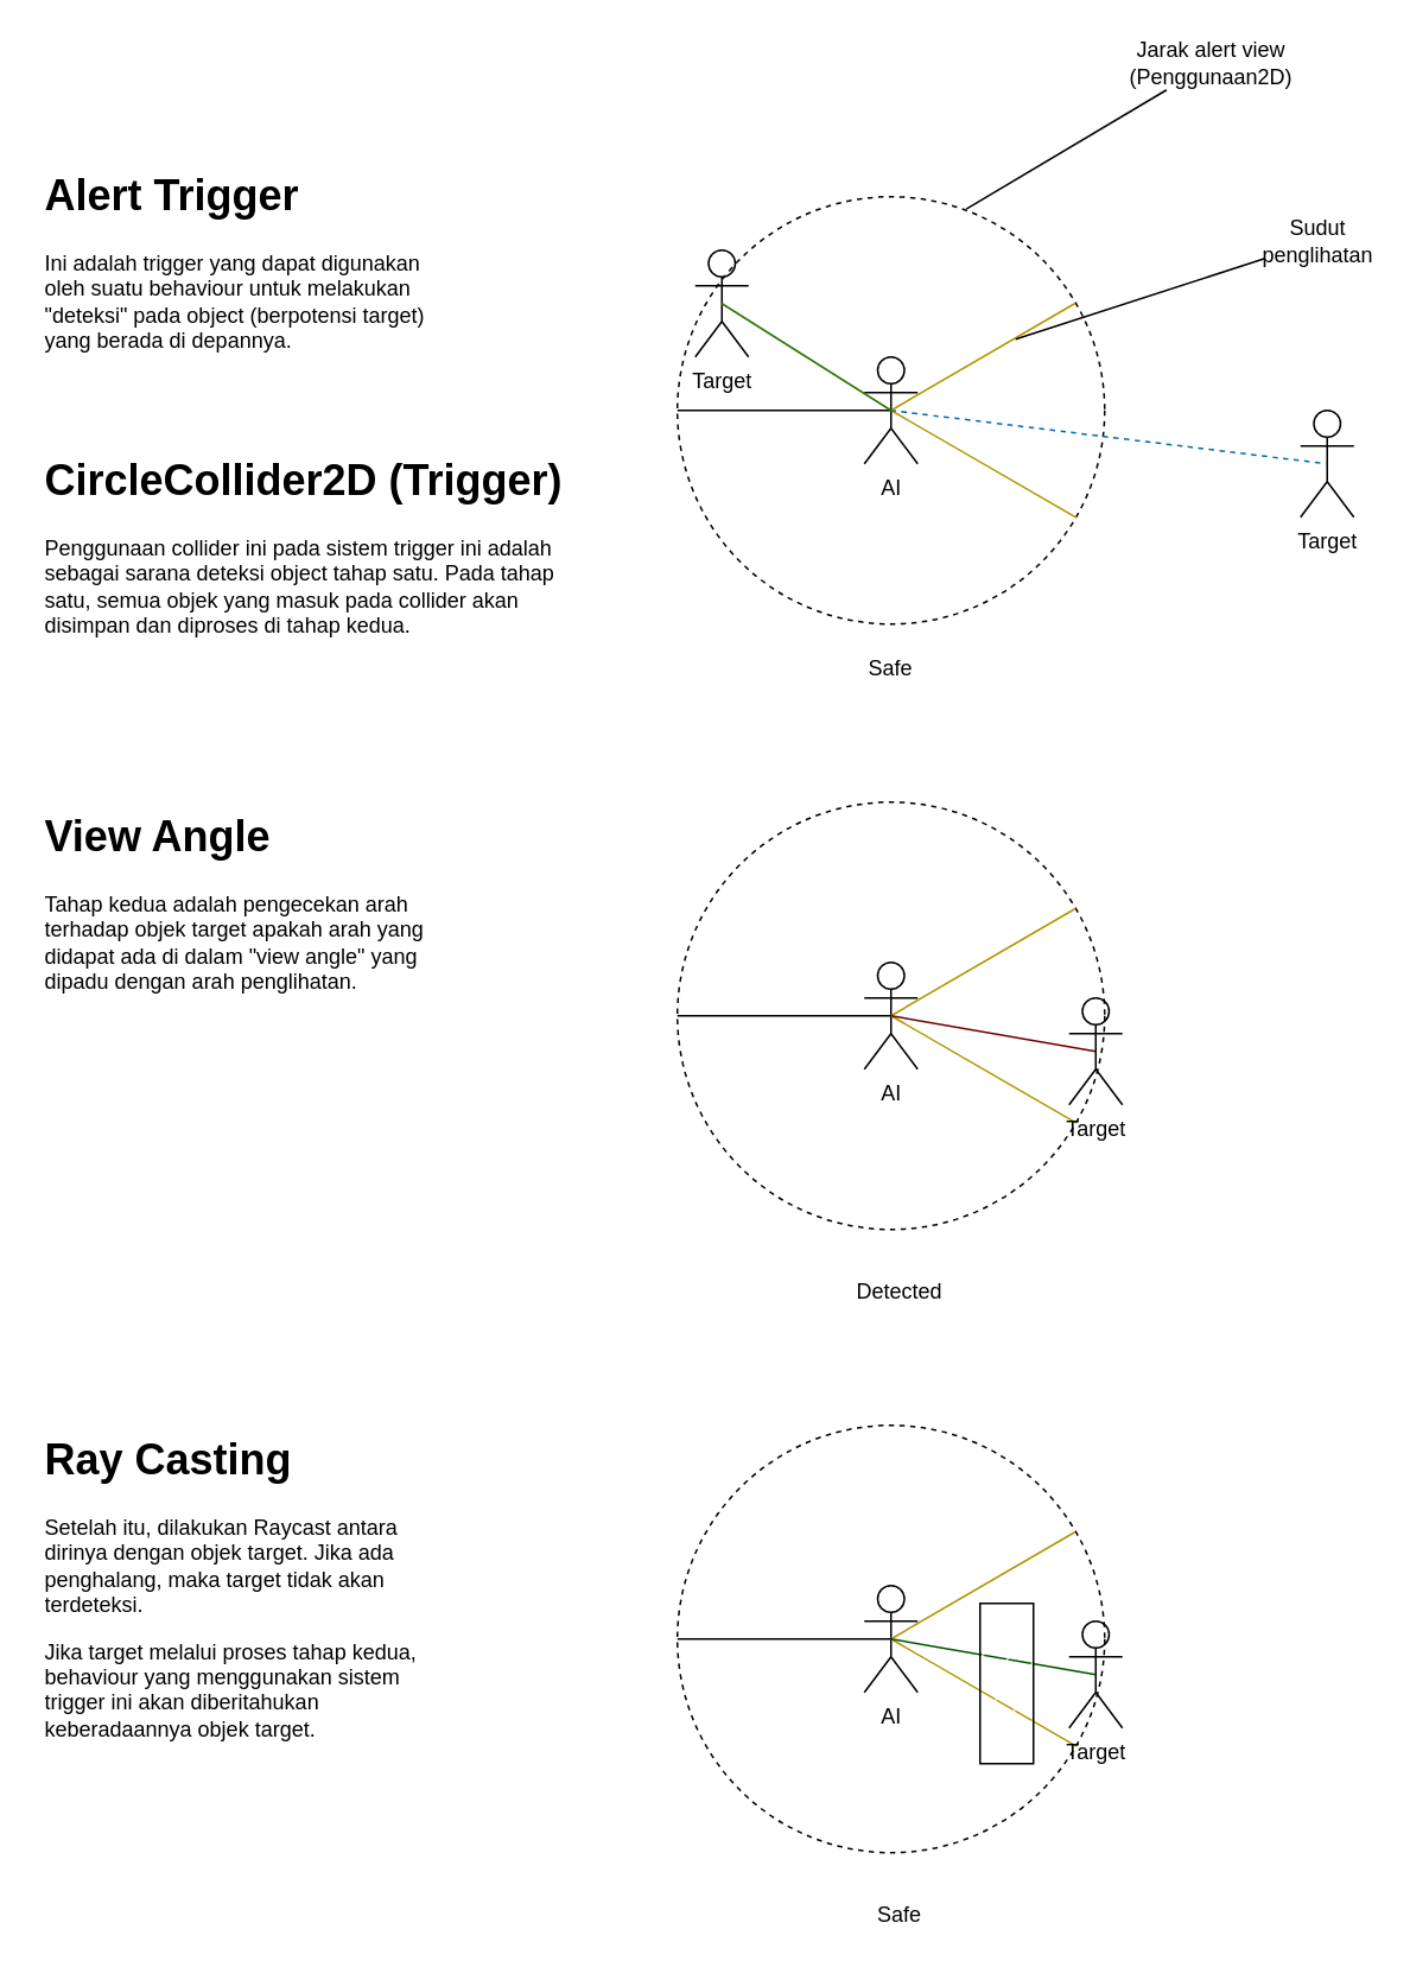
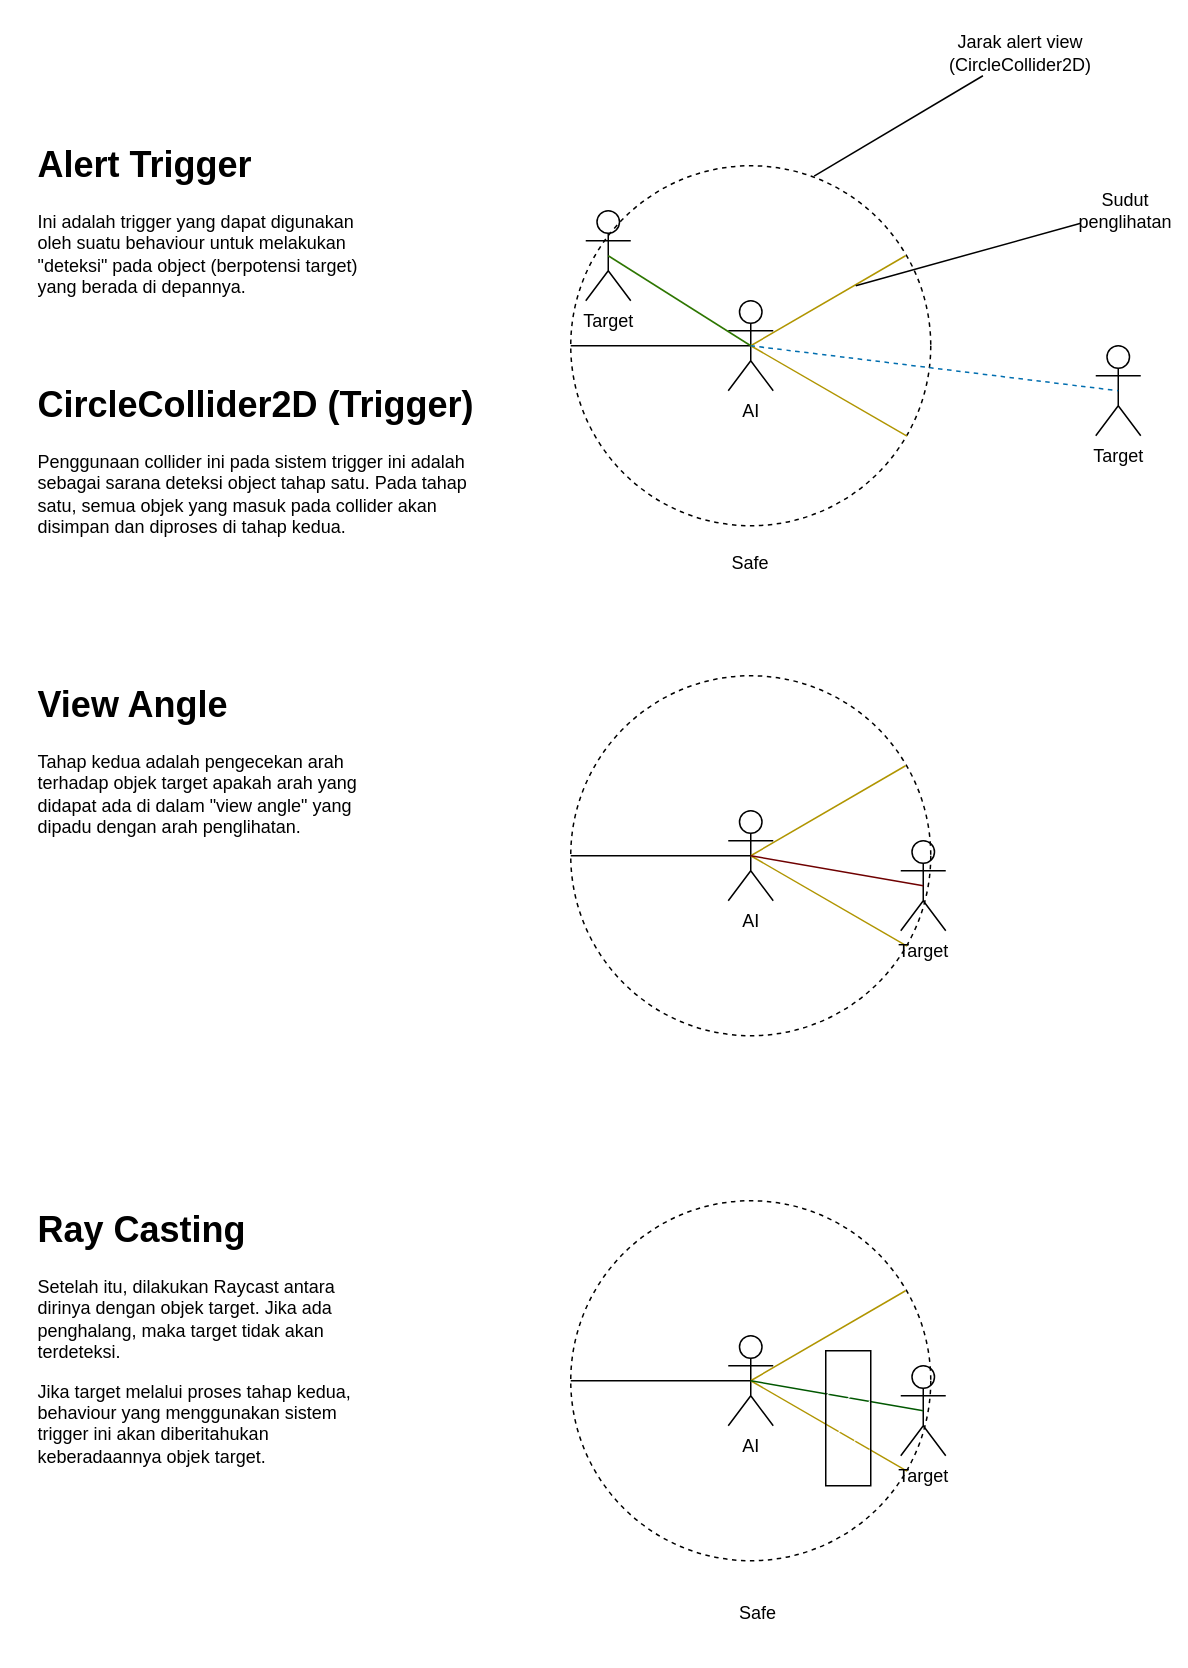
  <mxCell id="0" />
  <mxCell id="1" parent="0" />
  <mxCell id="2" value="" style="ellipse;whiteSpace=wrap;html=1;aspect=fixed;dashed=1;fillColor=none;" parent="1" vertex="1"><mxGeometry x="380" y="110" width="240" height="240" as="geometry" /></mxCell>
  <mxCell id="3" value="AI" style="shape=umlActor;verticalLabelPosition=bottom;verticalAlign=top;html=1;outlineConnect=0;" parent="1" vertex="1"><mxGeometry x="485" y="200" width="30" height="60" as="geometry" /></mxCell>
  <mxCell id="4" value="" style="endArrow=none;html=1;entryX=0.5;entryY=0.5;entryDx=0;entryDy=0;entryPerimeter=0;exitX=0.93;exitY=0.25;exitDx=0;exitDy=0;exitPerimeter=0;fillColor=#e3c800;strokeColor=#B09500;" parent="1" source="2" target="2" edge="1"><mxGeometry width="50" height="50" relative="1" as="geometry"><mxPoint x="510" y="310" as="sourcePoint" /><mxPoint x="560" y="260" as="targetPoint" /></mxGeometry></mxCell>
  <mxCell id="5" value="" style="endArrow=none;html=1;exitX=0.934;exitY=0.751;exitDx=0;exitDy=0;exitPerimeter=0;fillColor=#e3c800;strokeColor=#B09500;" parent="1" source="2" edge="1"><mxGeometry width="50" height="50" relative="1" as="geometry"><mxPoint x="605" y="288" as="sourcePoint" /><mxPoint x="500" y="230" as="targetPoint" /></mxGeometry></mxCell>
  <mxCell id="6" value="" style="endArrow=none;html=1;curved=1;" parent="1" target="7" edge="1"><mxGeometry width="50" height="50" relative="1" as="geometry"><mxPoint x="570" y="190" as="sourcePoint" /><mxPoint x="710" y="150" as="targetPoint" /></mxGeometry></mxCell>
- <mxCell id="7" value="Sudut penglihatan" style="text;html=1;strokeColor=none;fillColor=none;align=center;verticalAlign=middle;whiteSpace=wrap;rounded=0;" parent="1" vertex="1"><mxGeometry x="710" y="120" width="60" height="30" as="geometry" /></mxCell>
+ <mxCell id="7" value="Sudut penglihatan" style="text;html=1;strokeColor=none;fillColor=none;align=center;verticalAlign=middle;whiteSpace=wrap;rounded=0;" parent="1" vertex="1"><mxGeometry x="720" y="125" width="60" height="30" as="geometry" /></mxCell>
  <mxCell id="8" value="" style="endArrow=none;html=1;curved=1;exitX=0;exitY=0.5;exitDx=0;exitDy=0;" parent="1" source="2" edge="1"><mxGeometry width="50" height="50" relative="1" as="geometry"><mxPoint x="610" y="230" as="sourcePoint" /><mxPoint x="500" y="230" as="targetPoint" /></mxGeometry></mxCell>
  <mxCell id="9" value="" style="endArrow=none;html=1;curved=1;exitX=0.676;exitY=0.029;exitDx=0;exitDy=0;exitPerimeter=0;" parent="1" source="2" target="10" edge="1"><mxGeometry width="50" height="50" relative="1" as="geometry"><mxPoint x="590" y="180" as="sourcePoint" /><mxPoint x="630" y="60" as="targetPoint" /></mxGeometry></mxCell>
- <mxCell id="10" value="Jarak alert view&lt;br&gt;(Penggunaan2D)" style="text;html=1;strokeColor=none;fillColor=none;align=center;verticalAlign=middle;whiteSpace=wrap;rounded=0;" parent="1" vertex="1"><mxGeometry x="630" y="20" width="100" height="30" as="geometry" /></mxCell>
+ <mxCell id="10" value="Jarak alert view&lt;br&gt;(CircleCollider2D)" style="text;html=1;strokeColor=none;fillColor=none;align=center;verticalAlign=middle;whiteSpace=wrap;rounded=0;" parent="1" vertex="1"><mxGeometry x="630" y="20" width="100" height="30" as="geometry" /></mxCell>
  <mxCell id="11" value="Target" style="shape=umlActor;verticalLabelPosition=bottom;verticalAlign=top;html=1;outlineConnect=0;fillColor=none;" parent="1" vertex="1"><mxGeometry x="730" y="230" width="30" height="60" as="geometry" /></mxCell>
  <mxCell id="12" value="" style="endArrow=none;html=1;curved=1;exitX=0.5;exitY=0.5;exitDx=0;exitDy=0;exitPerimeter=0;entryX=0.5;entryY=0.5;entryDx=0;entryDy=0;entryPerimeter=0;fillColor=#1ba1e2;strokeColor=#006EAF;dashed=1;" parent="1" source="3" target="11" edge="1"><mxGeometry width="50" height="50" relative="1" as="geometry"><mxPoint x="640" y="250" as="sourcePoint" /><mxPoint x="690" y="200" as="targetPoint" /></mxGeometry></mxCell>
  <mxCell id="13" value="" style="ellipse;whiteSpace=wrap;html=1;aspect=fixed;dashed=1;fillColor=none;" parent="1" vertex="1"><mxGeometry x="380" y="450" width="240" height="240" as="geometry" /></mxCell>
  <mxCell id="14" value="AI" style="shape=umlActor;verticalLabelPosition=bottom;verticalAlign=top;html=1;outlineConnect=0;" parent="1" vertex="1"><mxGeometry x="485" y="540" width="30" height="60" as="geometry" /></mxCell>
  <mxCell id="15" value="" style="endArrow=none;html=1;entryX=0.5;entryY=0.5;entryDx=0;entryDy=0;entryPerimeter=0;exitX=0.93;exitY=0.25;exitDx=0;exitDy=0;exitPerimeter=0;fillColor=#e3c800;strokeColor=#B09500;" parent="1" source="13" target="13" edge="1"><mxGeometry width="50" height="50" relative="1" as="geometry"><mxPoint x="510" y="650" as="sourcePoint" /><mxPoint x="560" y="600" as="targetPoint" /></mxGeometry></mxCell>
  <mxCell id="16" value="" style="endArrow=none;html=1;exitX=0.934;exitY=0.751;exitDx=0;exitDy=0;exitPerimeter=0;fillColor=#e3c800;strokeColor=#B09500;" parent="1" source="13" edge="1"><mxGeometry width="50" height="50" relative="1" as="geometry"><mxPoint x="605" y="628" as="sourcePoint" /><mxPoint x="500" y="570" as="targetPoint" /></mxGeometry></mxCell>
  <mxCell id="17" value="" style="endArrow=none;html=1;curved=1;exitX=0;exitY=0.5;exitDx=0;exitDy=0;" parent="1" source="13" edge="1"><mxGeometry width="50" height="50" relative="1" as="geometry"><mxPoint x="610" y="570" as="sourcePoint" /><mxPoint x="500" y="570" as="targetPoint" /></mxGeometry></mxCell>
  <mxCell id="18" value="Target" style="shape=umlActor;verticalLabelPosition=bottom;verticalAlign=top;html=1;outlineConnect=0;fillColor=none;" parent="1" vertex="1"><mxGeometry x="600" y="560" width="30" height="60" as="geometry" /></mxCell>
  <mxCell id="19" value="" style="endArrow=none;html=1;curved=1;exitX=0.5;exitY=0.5;exitDx=0;exitDy=0;exitPerimeter=0;entryX=0.5;entryY=0.5;entryDx=0;entryDy=0;entryPerimeter=0;fillColor=#a20025;strokeColor=#6F0000;" parent="1" source="14" target="18" edge="1"><mxGeometry width="50" height="50" relative="1" as="geometry"><mxPoint x="640" y="590" as="sourcePoint" /><mxPoint x="690" y="540" as="targetPoint" /></mxGeometry></mxCell>
  <mxCell id="20" value="Safe" style="text;html=1;strokeColor=none;fillColor=none;align=center;verticalAlign=middle;whiteSpace=wrap;rounded=0;" parent="1" vertex="1"><mxGeometry x="470" y="360" width="60" height="30" as="geometry" /></mxCell>
- <mxCell id="21" value="Detected" style="text;html=1;strokeColor=none;fillColor=none;align=center;verticalAlign=middle;whiteSpace=wrap;rounded=0;" parent="1" vertex="1"><mxGeometry x="475" y="710" width="60" height="30" as="geometry" /></mxCell>
  <mxCell id="22" value="Target" style="shape=umlActor;verticalLabelPosition=bottom;verticalAlign=top;html=1;outlineConnect=0;fillColor=none;" parent="1" vertex="1"><mxGeometry x="390" y="140" width="30" height="60" as="geometry" /></mxCell>
  <mxCell id="23" value="" style="endArrow=none;html=1;curved=1;exitX=0.5;exitY=0.5;exitDx=0;exitDy=0;exitPerimeter=0;entryX=0.5;entryY=0.5;entryDx=0;entryDy=0;entryPerimeter=0;fillColor=#60a917;strokeColor=#2D7600;" parent="1" source="3" target="22" edge="1"><mxGeometry width="50" height="50" relative="1" as="geometry"><mxPoint x="510" y="240" as="sourcePoint" /><mxPoint x="755" y="270" as="targetPoint" /></mxGeometry></mxCell>
  <mxCell id="24" value="" style="ellipse;whiteSpace=wrap;html=1;aspect=fixed;dashed=1;fillColor=none;" parent="1" vertex="1"><mxGeometry x="380" y="800" width="240" height="240" as="geometry" /></mxCell>
  <mxCell id="25" value="AI" style="shape=umlActor;verticalLabelPosition=bottom;verticalAlign=top;html=1;outlineConnect=0;" parent="1" vertex="1"><mxGeometry x="485" y="890" width="30" height="60" as="geometry" /></mxCell>
  <mxCell id="26" value="" style="endArrow=none;html=1;entryX=0.5;entryY=0.5;entryDx=0;entryDy=0;entryPerimeter=0;exitX=0.93;exitY=0.25;exitDx=0;exitDy=0;exitPerimeter=0;fillColor=#e3c800;strokeColor=#B09500;" parent="1" source="24" target="24" edge="1"><mxGeometry width="50" height="50" relative="1" as="geometry"><mxPoint x="510" y="1000" as="sourcePoint" /><mxPoint x="560" y="950" as="targetPoint" /></mxGeometry></mxCell>
  <mxCell id="27" value="" style="endArrow=none;html=1;exitX=0.934;exitY=0.751;exitDx=0;exitDy=0;exitPerimeter=0;fillColor=#e3c800;strokeColor=#B09500;" parent="1" source="24" edge="1"><mxGeometry width="50" height="50" relative="1" as="geometry"><mxPoint x="605" y="978" as="sourcePoint" /><mxPoint x="500" y="920" as="targetPoint" /></mxGeometry></mxCell>
  <mxCell id="28" value="" style="endArrow=none;html=1;curved=1;exitX=0;exitY=0.5;exitDx=0;exitDy=0;" parent="1" source="24" edge="1"><mxGeometry width="50" height="50" relative="1" as="geometry"><mxPoint x="610" y="920" as="sourcePoint" /><mxPoint x="500" y="920" as="targetPoint" /></mxGeometry></mxCell>
  <mxCell id="29" value="Target" style="shape=umlActor;verticalLabelPosition=bottom;verticalAlign=top;html=1;outlineConnect=0;fillColor=none;" parent="1" vertex="1"><mxGeometry x="600" y="910" width="30" height="60" as="geometry" /></mxCell>
  <mxCell id="30" value="" style="endArrow=none;html=1;curved=1;exitX=0.5;exitY=0.5;exitDx=0;exitDy=0;exitPerimeter=0;entryX=0.5;entryY=0.5;entryDx=0;entryDy=0;entryPerimeter=0;fillColor=#008a00;strokeColor=#005700;" parent="1" source="25" target="29" edge="1"><mxGeometry width="50" height="50" relative="1" as="geometry"><mxPoint x="640" y="940" as="sourcePoint" /><mxPoint x="690" y="890" as="targetPoint" /></mxGeometry></mxCell>
  <mxCell id="31" value="Safe" style="text;html=1;strokeColor=none;fillColor=none;align=center;verticalAlign=middle;whiteSpace=wrap;rounded=0;" parent="1" vertex="1"><mxGeometry x="475" y="1060" width="60" height="30" as="geometry" /></mxCell>
  <mxCell id="32" value="" style="rounded=0;whiteSpace=wrap;html=1;fillColor=#FFFFFF;fillStyle=hatch;" parent="1" vertex="1"><mxGeometry x="550" y="900" width="30" height="90" as="geometry" /></mxCell>
  <mxCell id="33" value="&lt;h1&gt;Alert Trigger&lt;/h1&gt;&lt;p&gt;Ini adalah trigger yang dapat digunakan oleh suatu behaviour untuk melakukan &quot;deteksi&quot; pada object (berpotensi target) yang berada di depannya.&amp;nbsp;&lt;/p&gt;" style="text;html=1;strokeColor=none;fillColor=none;spacing=5;spacingTop=-20;whiteSpace=wrap;overflow=hidden;rounded=0;fillStyle=hatch;" parent="1" vertex="1"><mxGeometry x="20" y="90" width="230" height="120" as="geometry" /></mxCell>
  <mxCell id="34" value="&lt;h1&gt;CircleCollider2D (Trigger)&lt;/h1&gt;&lt;p&gt;Penggunaan collider ini pada sistem trigger ini adalah sebagai sarana deteksi object tahap satu. Pada tahap satu, semua objek yang masuk pada collider akan disimpan dan diproses di tahap kedua.&lt;/p&gt;&lt;p&gt;&lt;br&gt;&lt;/p&gt;&lt;p&gt;&lt;br&gt;&lt;/p&gt;" style="text;html=1;strokeColor=none;fillColor=none;spacing=5;spacingTop=-20;whiteSpace=wrap;overflow=hidden;rounded=0;fillStyle=hatch;" parent="1" vertex="1"><mxGeometry x="20" y="250" width="300" height="140" as="geometry" /></mxCell>
  <mxCell id="35" value="&lt;h1&gt;Ray Casting&lt;/h1&gt;&lt;p&gt;Setelah itu, dilakukan Raycast antara dirinya dengan objek target. Jika ada penghalang, maka target tidak akan terdeteksi.&lt;/p&gt;&lt;p&gt;Jika target melalui proses tahap kedua, behaviour yang menggunakan sistem trigger ini akan diberitahukan keberadaannya objek target.&lt;br&gt;&lt;/p&gt;" style="text;html=1;strokeColor=none;fillColor=none;spacing=5;spacingTop=-20;whiteSpace=wrap;overflow=hidden;rounded=0;fillStyle=hatch;" parent="1" vertex="1"><mxGeometry x="20" y="800" width="230" height="220" as="geometry" /></mxCell>
  <mxCell id="36" value="&lt;h1&gt;View Angle&lt;/h1&gt;Tahap kedua adalah pengecekan arah terhadap objek target apakah arah yang didapat ada di dalam &quot;view angle&quot; yang dipadu dengan arah penglihatan." style="text;html=1;strokeColor=none;fillColor=none;spacing=5;spacingTop=-20;whiteSpace=wrap;overflow=hidden;rounded=0;fillStyle=hatch;" parent="1" vertex="1"><mxGeometry x="20" y="450" width="230" height="120" as="geometry" /></mxCell>
